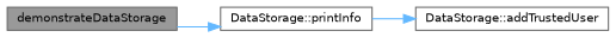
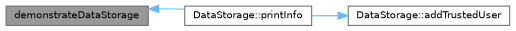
  digraph {
    rankdir=LR
    node [color=grey40 fillcolor=white fontname=Helvetica fontsize=10 shape=box style=filled]
    edge [color=steelblue1 fontname=Helvetica fontsize=10 labelfontname=Helvetica labelfontsize=10 style=solid]
    n1 [color=gray40 fillcolor=grey60 fontcolor=black height=0.2 label=demonstrateDataStorage width=0.4]
    n2 [height=0.2 label="DataStorage::printInfo" width=0.4]
    n3 [height=0.2 label="DataStorage::addTrustedUser" width=0.4]
-   n1 -> n2
+   n2 -> n1
    n2 -> n3
  }
